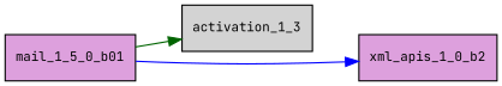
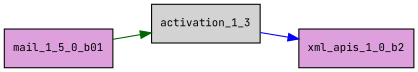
  digraph {
    fontname="JetBrains Mono"
    rankdir=LR
    node [fillcolor=plum fontname="JetBrains Mono" fontsize=10.0 shape=box style=filled]
    edge [fontname="JetBrains Mono"]
    n1 [fillcolor=lightgrey label=activation_1_3]
    mail_1_5_0_b01
    xml_apis_1_0_b2
    mail_1_5_0_b01 -> n1 [color=darkgreen]
-   mail_1_5_0_b01 -> xml_apis_1_0_b2 [color=blue]
+   n1 -> xml_apis_1_0_b2 [color=blue]
  }
